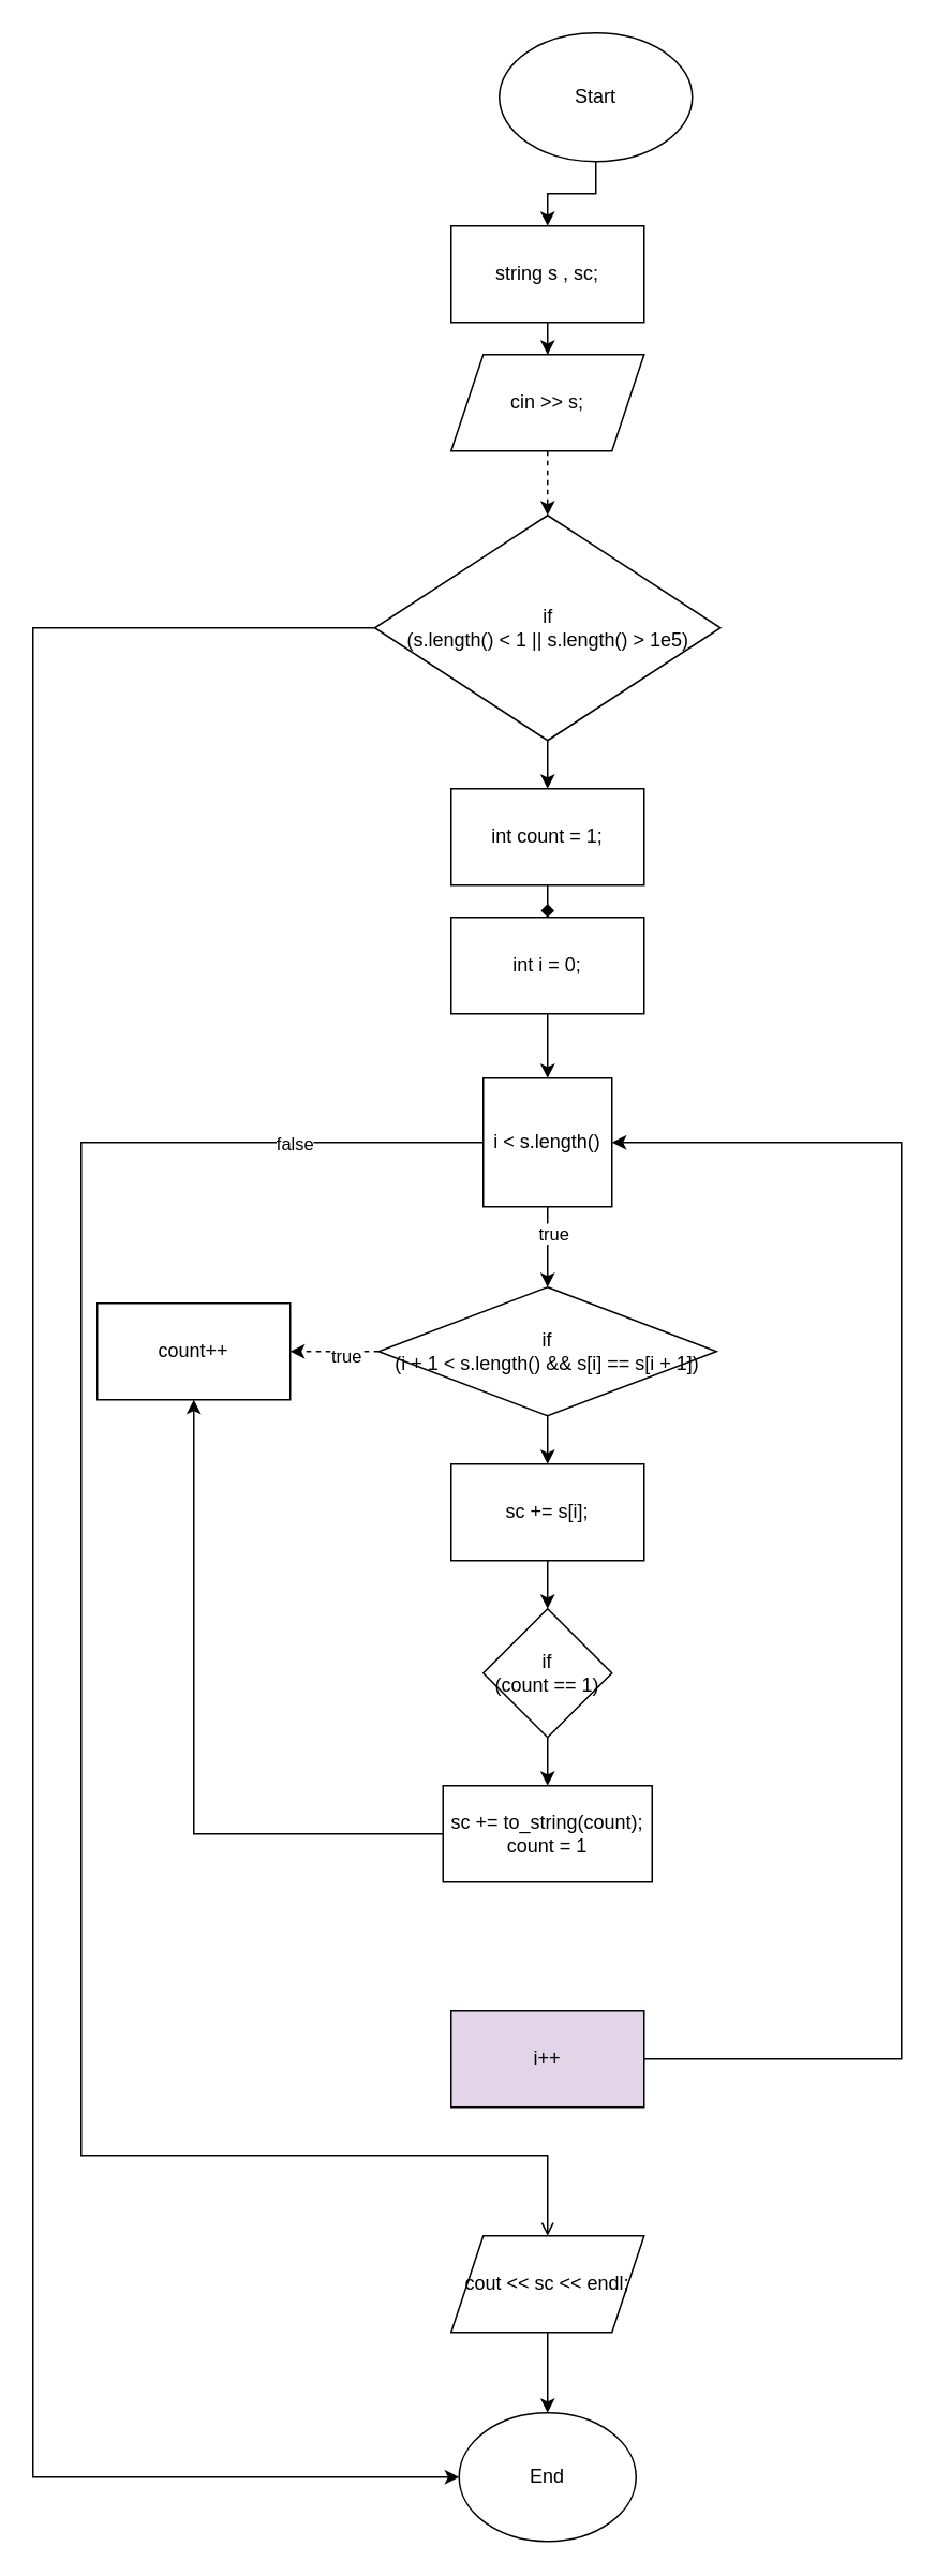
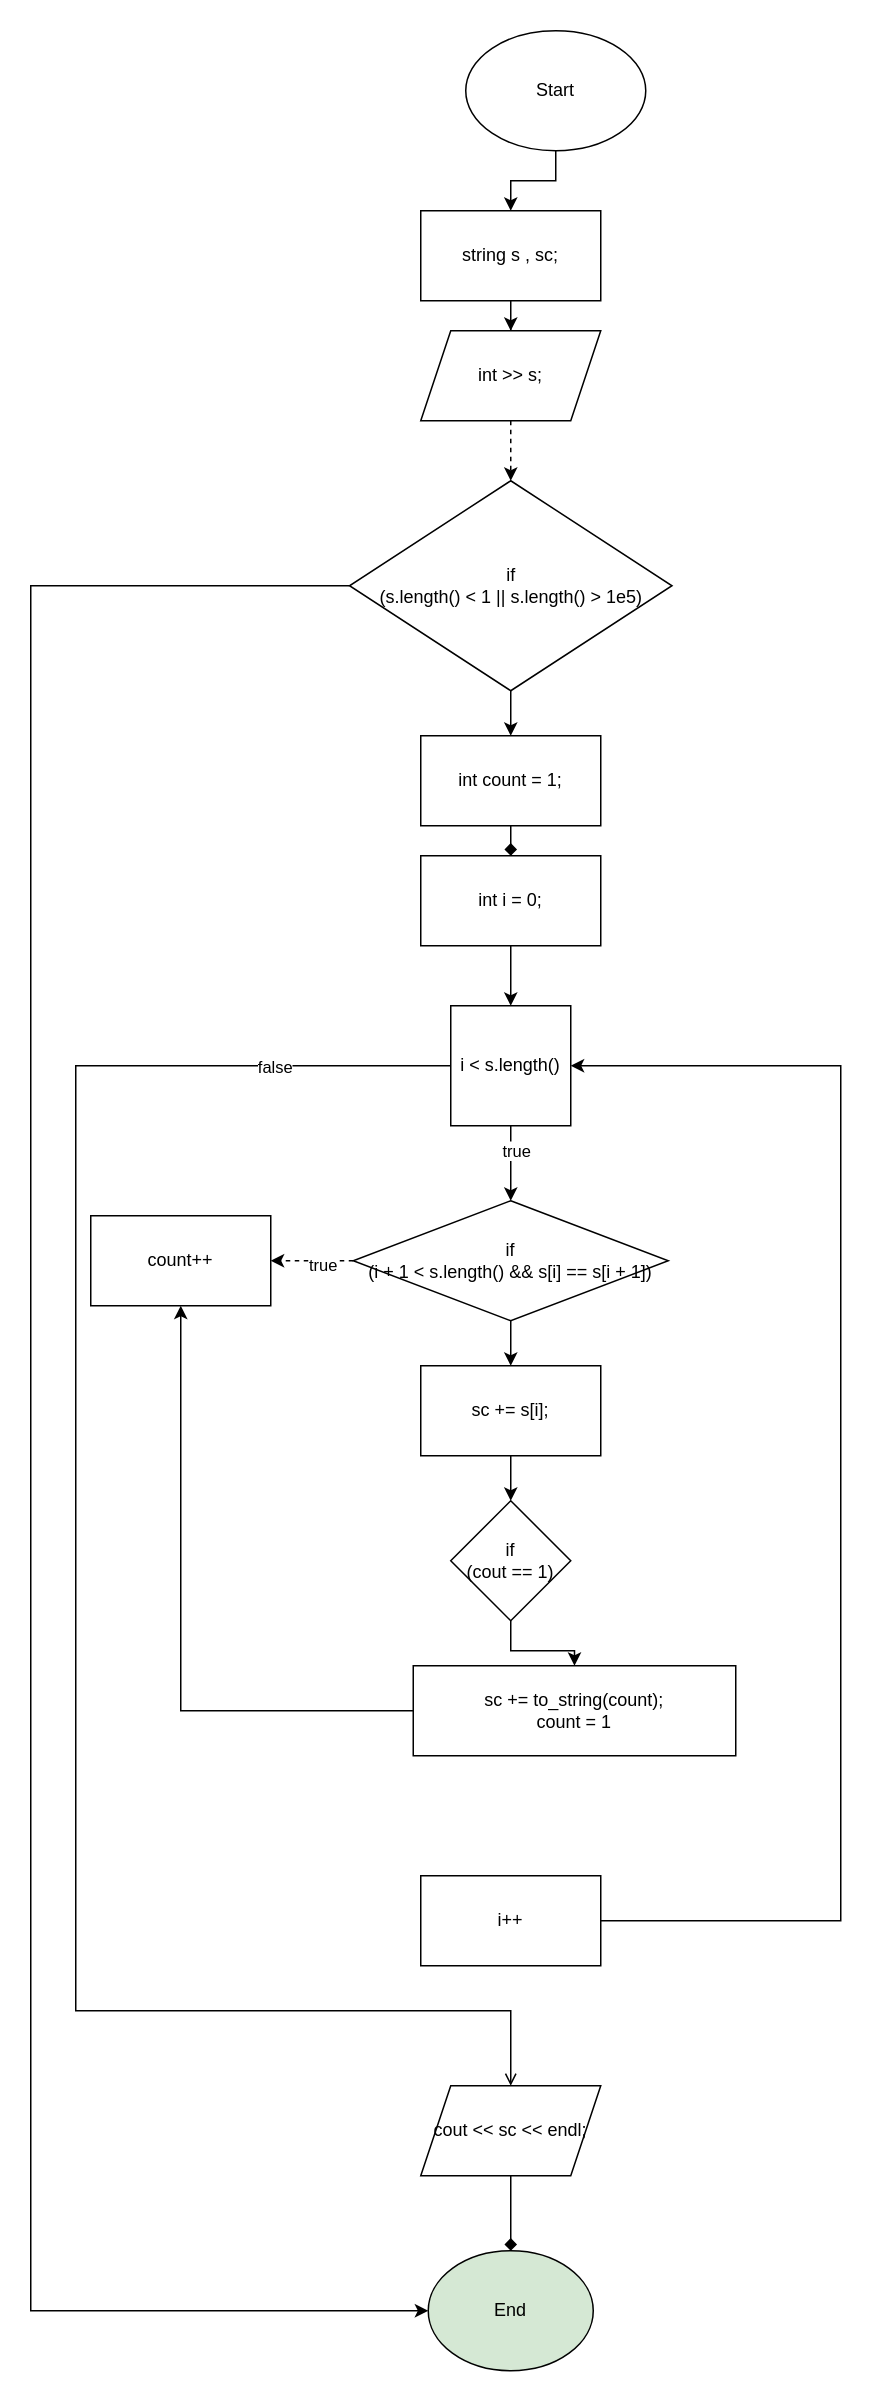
  <mxCell id="0" />
  <mxCell id="1" parent="0" />
  <mxCell id="2" value="" style="edgeStyle=orthogonalEdgeStyle;rounded=0;orthogonalLoop=1;jettySize=auto;html=1;" edge="1" parent="1" source="3" target="5"><mxGeometry relative="1" as="geometry" /></mxCell>
  <mxCell id="3" value="Start" style="ellipse;whiteSpace=wrap;html=1;" vertex="1" parent="1"><mxGeometry x="310" y="20" width="120" height="80" as="geometry" /></mxCell>
  <mxCell id="4" value="" style="edgeStyle=orthogonalEdgeStyle;rounded=0;orthogonalLoop=1;jettySize=auto;html=1;" edge="1" parent="1" source="5" target="7"><mxGeometry relative="1" as="geometry" /></mxCell>
  <mxCell id="5" value="string s , sc;" style="whiteSpace=wrap;html=1;" vertex="1" parent="1"><mxGeometry x="280" y="140" width="120" height="60" as="geometry" /></mxCell>
  <mxCell id="6" value="" style="edgeStyle=orthogonalEdgeStyle;rounded=0;orthogonalLoop=1;jettySize=auto;html=1;dashed=1;" edge="1" parent="1" source="7" target="10"><mxGeometry relative="1" as="geometry" /></mxCell>
- <mxCell id="7" value="cin &amp;gt;&amp;gt; s;" style="shape=parallelogram;perimeter=parallelogramPerimeter;whiteSpace=wrap;html=1;fixedSize=1;" vertex="1" parent="1"><mxGeometry x="280" y="220" width="120" height="60" as="geometry" /></mxCell>
+ <mxCell id="7" value="int &amp;gt;&amp;gt; s;" style="shape=parallelogram;perimeter=parallelogramPerimeter;whiteSpace=wrap;html=1;fixedSize=1;" vertex="1" parent="1"><mxGeometry x="280" y="220" width="120" height="60" as="geometry" /></mxCell>
  <mxCell id="8" style="edgeStyle=orthogonalEdgeStyle;rounded=0;orthogonalLoop=1;jettySize=auto;html=1;entryX=0;entryY=0.5;entryDx=0;entryDy=0;" edge="1" parent="1" source="10" target="35"><mxGeometry relative="1" as="geometry"><mxPoint x="90" y="390" as="targetPoint" /><Array as="points"><mxPoint x="20" y="390" /><mxPoint x="20" y="1540" /></Array></mxGeometry></mxCell>
  <mxCell id="9" value="" style="edgeStyle=orthogonalEdgeStyle;rounded=0;orthogonalLoop=1;jettySize=auto;html=1;" edge="1" parent="1" source="10" target="12"><mxGeometry relative="1" as="geometry" /></mxCell>
  <mxCell id="10" value="if&lt;div&gt;(s.length() &amp;lt; 1 || s.length() &amp;gt; 1e5)&lt;/div&gt;" style="rhombus;whiteSpace=wrap;html=1;" vertex="1" parent="1"><mxGeometry x="232.5" y="320" width="215" height="140" as="geometry" /></mxCell>
  <mxCell id="11" value="" style="edgeStyle=orthogonalEdgeStyle;rounded=0;orthogonalLoop=1;jettySize=auto;html=1;endArrow=diamond;" edge="1" parent="1" source="12" target="14"><mxGeometry relative="1" as="geometry" /></mxCell>
  <mxCell id="12" value="int count = 1;" style="whiteSpace=wrap;html=1;" vertex="1" parent="1"><mxGeometry x="280" y="490" width="120" height="60" as="geometry" /></mxCell>
  <mxCell id="13" value="" style="edgeStyle=orthogonalEdgeStyle;rounded=0;orthogonalLoop=1;jettySize=auto;html=1;" edge="1" parent="1" source="14" target="19"><mxGeometry relative="1" as="geometry" /></mxCell>
  <mxCell id="14" value="int i = 0;" style="whiteSpace=wrap;html=1;" vertex="1" parent="1"><mxGeometry x="280" y="570" width="120" height="60" as="geometry" /></mxCell>
  <mxCell id="15" value="" style="edgeStyle=orthogonalEdgeStyle;rounded=0;orthogonalLoop=1;jettySize=auto;html=1;" edge="1" parent="1" source="19" target="23"><mxGeometry relative="1" as="geometry" /></mxCell>
  <mxCell id="16" value="true" style="edgeLabel;html=1;align=center;verticalAlign=middle;resizable=0;points=[];" vertex="1" connectable="0" parent="15"><mxGeometry x="-0.36" y="3" relative="1" as="geometry"><mxPoint as="offset" /></mxGeometry></mxCell>
  <mxCell id="17" style="edgeStyle=orthogonalEdgeStyle;rounded=0;orthogonalLoop=1;jettySize=auto;html=1;entryX=0.5;entryY=0;entryDx=0;entryDy=0;endArrow=open;" edge="1" parent="1" source="19" target="34"><mxGeometry relative="1" as="geometry"><Array as="points"><mxPoint x="50" y="710" /><mxPoint x="50" y="1340" /><mxPoint x="340" y="1340" /></Array></mxGeometry></mxCell>
  <mxCell id="18" value="false" style="edgeLabel;html=1;align=center;verticalAlign=middle;resizable=0;points=[];" vertex="1" connectable="0" parent="17"><mxGeometry x="-0.807" relative="1" as="geometry"><mxPoint as="offset" /></mxGeometry></mxCell>
  <mxCell id="19" value="i &amp;lt; s.length()" style="whiteSpace=wrap;html=1;rounded=0;" vertex="1" parent="1"><mxGeometry x="300" y="670" width="80" height="80" as="geometry" /></mxCell>
  <mxCell id="20" value="" style="edgeStyle=orthogonalEdgeStyle;rounded=0;orthogonalLoop=1;jettySize=auto;html=1;dashed=1;" edge="1" parent="1" source="23" target="24"><mxGeometry relative="1" as="geometry" /></mxCell>
  <mxCell id="21" value="true" style="edgeLabel;html=1;align=center;verticalAlign=middle;resizable=0;points=[];" vertex="1" connectable="0" parent="20"><mxGeometry x="-0.244" y="2" relative="1" as="geometry"><mxPoint as="offset" /></mxGeometry></mxCell>
  <mxCell id="22" value="" style="edgeStyle=orthogonalEdgeStyle;rounded=0;orthogonalLoop=1;jettySize=auto;html=1;" edge="1" parent="1" source="23" target="26"><mxGeometry relative="1" as="geometry" /></mxCell>
  <mxCell id="23" value="if&lt;div&gt;(i + 1 &amp;lt; s.length() &amp;amp;&amp;amp; s[i] == s[i + 1])&lt;/div&gt;" style="rhombus;whiteSpace=wrap;html=1;" vertex="1" parent="1"><mxGeometry x="235" y="800" width="210" height="80" as="geometry" /></mxCell>
  <mxCell id="24" value="count++" style="whiteSpace=wrap;html=1;" vertex="1" parent="1"><mxGeometry x="60" y="810" width="120" height="60" as="geometry" /></mxCell>
  <mxCell id="25" value="" style="edgeStyle=orthogonalEdgeStyle;rounded=0;orthogonalLoop=1;jettySize=auto;html=1;" edge="1" parent="1" source="26" target="28"><mxGeometry relative="1" as="geometry" /></mxCell>
  <mxCell id="26" value="sc += s[i];" style="whiteSpace=wrap;html=1;" vertex="1" parent="1"><mxGeometry x="280" y="910" width="120" height="60" as="geometry" /></mxCell>
  <mxCell id="27" value="" style="edgeStyle=orthogonalEdgeStyle;rounded=0;orthogonalLoop=1;jettySize=auto;html=1;" edge="1" parent="1" source="28" target="30"><mxGeometry relative="1" as="geometry" /></mxCell>
- <mxCell id="28" value="if&lt;div&gt;(count == 1)&lt;/div&gt;" style="rhombus;whiteSpace=wrap;html=1;" vertex="1" parent="1"><mxGeometry x="300" y="1000" width="80" height="80" as="geometry" /></mxCell>
+ <mxCell id="28" value="if&lt;div&gt;(cout == 1)&lt;/div&gt;" style="rhombus;whiteSpace=wrap;html=1;" vertex="1" parent="1"><mxGeometry x="300" y="1000" width="80" height="80" as="geometry" /></mxCell>
  <mxCell id="29" value="" style="edgeStyle=orthogonalEdgeStyle;rounded=0;orthogonalLoop=1;jettySize=auto;html=1;" edge="1" parent="1" source="30" target="24"><mxGeometry relative="1" as="geometry" /></mxCell>
- <mxCell id="30" value="sc += to_string(count);&lt;div&gt;count = 1&lt;/div&gt;" style="whiteSpace=wrap;html=1;" vertex="1" parent="1"><mxGeometry x="275" y="1110" width="130" height="60" as="geometry" /></mxCell>
+ <mxCell id="30" value="sc += to_string(count);&lt;div&gt;count = 1&lt;/div&gt;" style="whiteSpace=wrap;html=1;" vertex="1" parent="1"><mxGeometry x="275" y="1110" width="215" height="60" as="geometry" /></mxCell>
  <mxCell id="31" style="edgeStyle=orthogonalEdgeStyle;rounded=0;orthogonalLoop=1;jettySize=auto;html=1;entryX=1;entryY=0.5;entryDx=0;entryDy=0;" edge="1" parent="1" source="32" target="19"><mxGeometry relative="1" as="geometry"><Array as="points"><mxPoint x="560" y="1280" /><mxPoint x="560" y="710" /></Array></mxGeometry></mxCell>
- <mxCell id="32" value="i++" style="whiteSpace=wrap;html=1;fillColor=#e1d5e7;" vertex="1" parent="1"><mxGeometry x="280" y="1250" width="120" height="60" as="geometry" /></mxCell>
- <mxCell id="33" style="edgeStyle=orthogonalEdgeStyle;rounded=0;orthogonalLoop=1;jettySize=auto;html=1;entryX=0.5;entryY=0;entryDx=0;entryDy=0;" edge="1" parent="1" source="34" target="35"><mxGeometry relative="1" as="geometry" /></mxCell>
+ <mxCell id="32" value="i++" style="whiteSpace=wrap;html=1;" vertex="1" parent="1"><mxGeometry x="280" y="1250" width="120" height="60" as="geometry" /></mxCell>
+ <mxCell id="33" style="edgeStyle=orthogonalEdgeStyle;rounded=0;orthogonalLoop=1;jettySize=auto;html=1;entryX=0.5;entryY=0;entryDx=0;entryDy=0;endArrow=diamond;" edge="1" parent="1" source="34" target="35"><mxGeometry relative="1" as="geometry" /></mxCell>
  <mxCell id="34" value="cout &amp;lt;&amp;lt; sc &amp;lt;&amp;lt; endl;" style="shape=parallelogram;perimeter=parallelogramPerimeter;whiteSpace=wrap;html=1;fixedSize=1;" vertex="1" parent="1"><mxGeometry x="280" y="1390" width="120" height="60" as="geometry" /></mxCell>
- <mxCell id="35" value="End" style="ellipse;whiteSpace=wrap;html=1;" vertex="1" parent="1"><mxGeometry x="285" y="1500" width="110" height="80" as="geometry" /></mxCell>
+ <mxCell id="35" value="End" style="ellipse;whiteSpace=wrap;html=1;fillColor=#d5e8d4;" vertex="1" parent="1"><mxGeometry x="285" y="1500" width="110" height="80" as="geometry" /></mxCell>
